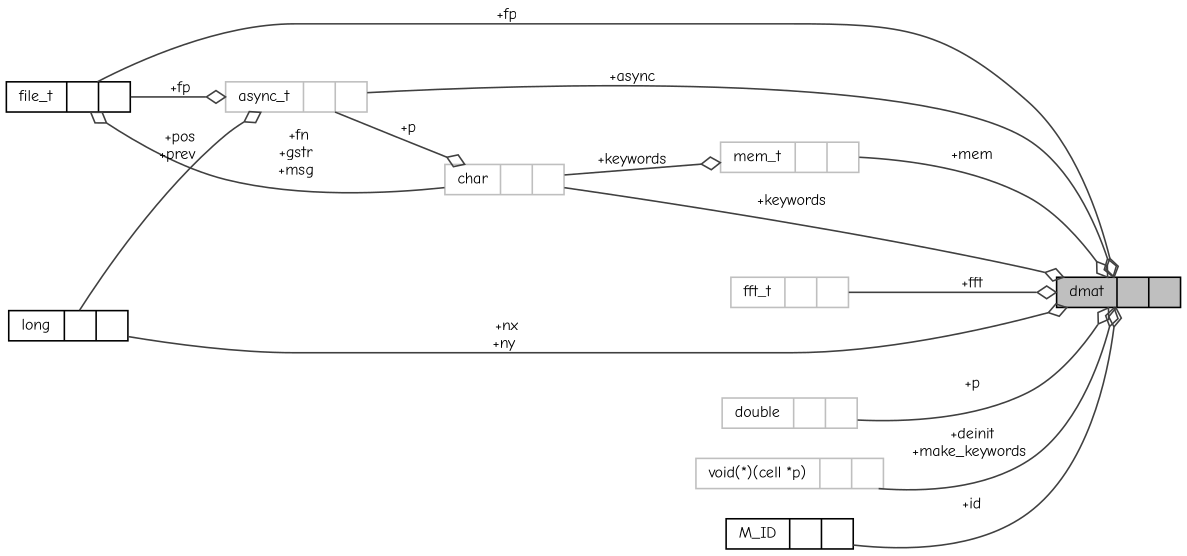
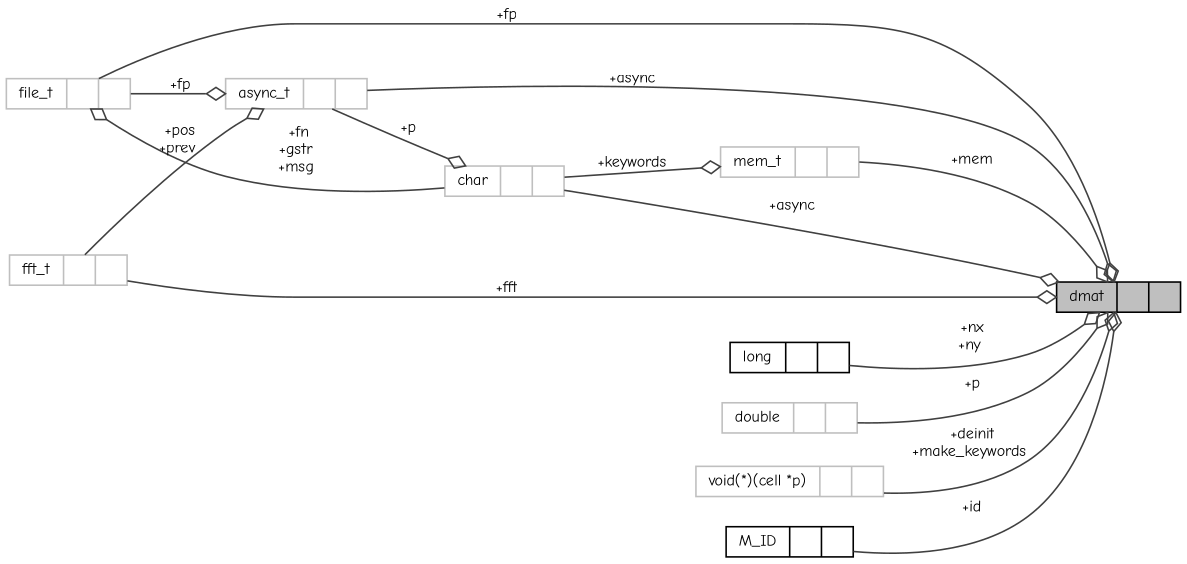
  digraph {
    fontname="Comic Neue"
    rankdir=LR
    node [color=grey75 fontname="Comic Neue" fontsize=10 shape=record]
    edge [arrowhead=odiamond color=grey25 fontname="Comic Neue" fontsize=10 labelfontname=Helvetica labelfontsize=10 style=solid]
    n1 [color=black fillcolor=grey75 fontcolor=black height=0.2 label="{dmat\n||}" style=filled width=0.4]
-   n2 [color=black height=0.2 label="{file_t\n||}" width=0.4]
+   n2 [height=0.2 label="{file_t\n||}" width=0.4]
    n3 [height=0.2 label="{async_t\n||}" width=0.4]
    n4 [height=0.2 label="{char\n||}" width=0.4]
    n5 [height=0.2 label="{mem_t\n||}" width=0.4]
    n6 [height=0.2 label="{fft_t\n||}" width=0.4]
    n7 [color=black height=0.2 label="{long\n||}" width=0.4]
    n8 [height=0.2 label="{double\n||}" width=0.4]
    n9 [height=0.2 label="{void(*)(cell *p)\n||}" width=0.4]
    n10 [color=black height=0.2 label="{M_ID\n||}" width=0.4]
    n2 -> n1 [label=" +fp"]
    n2 -> n3 [label=" +fp"]
    n3 -> n1 [label=" +async"]
    n3 -> n4 [label=" +p"]
-   n4 -> n1 [label=" +keywords"]
+   n4 -> n1 [label=" +async"]
    n4 -> n2 [label=" +fn\n+gstr\n+msg"]
    n4 -> n5 [label=" +keywords"]
    n5 -> n1 [label=" +mem"]
    n6 -> n1 [label=" +fft"]
    n7 -> n1 [label=" +nx\n+ny"]
-   n7 -> n3 [label=" +pos\n+prev"]
+   n6 -> n3 [label=" +pos\n+prev"]
    n8 -> n1 [label=" +p"]
    n9 -> n1 [label=" +deinit\n+make_keywords"]
    n10 -> n1 [label=" +id"]
  }
